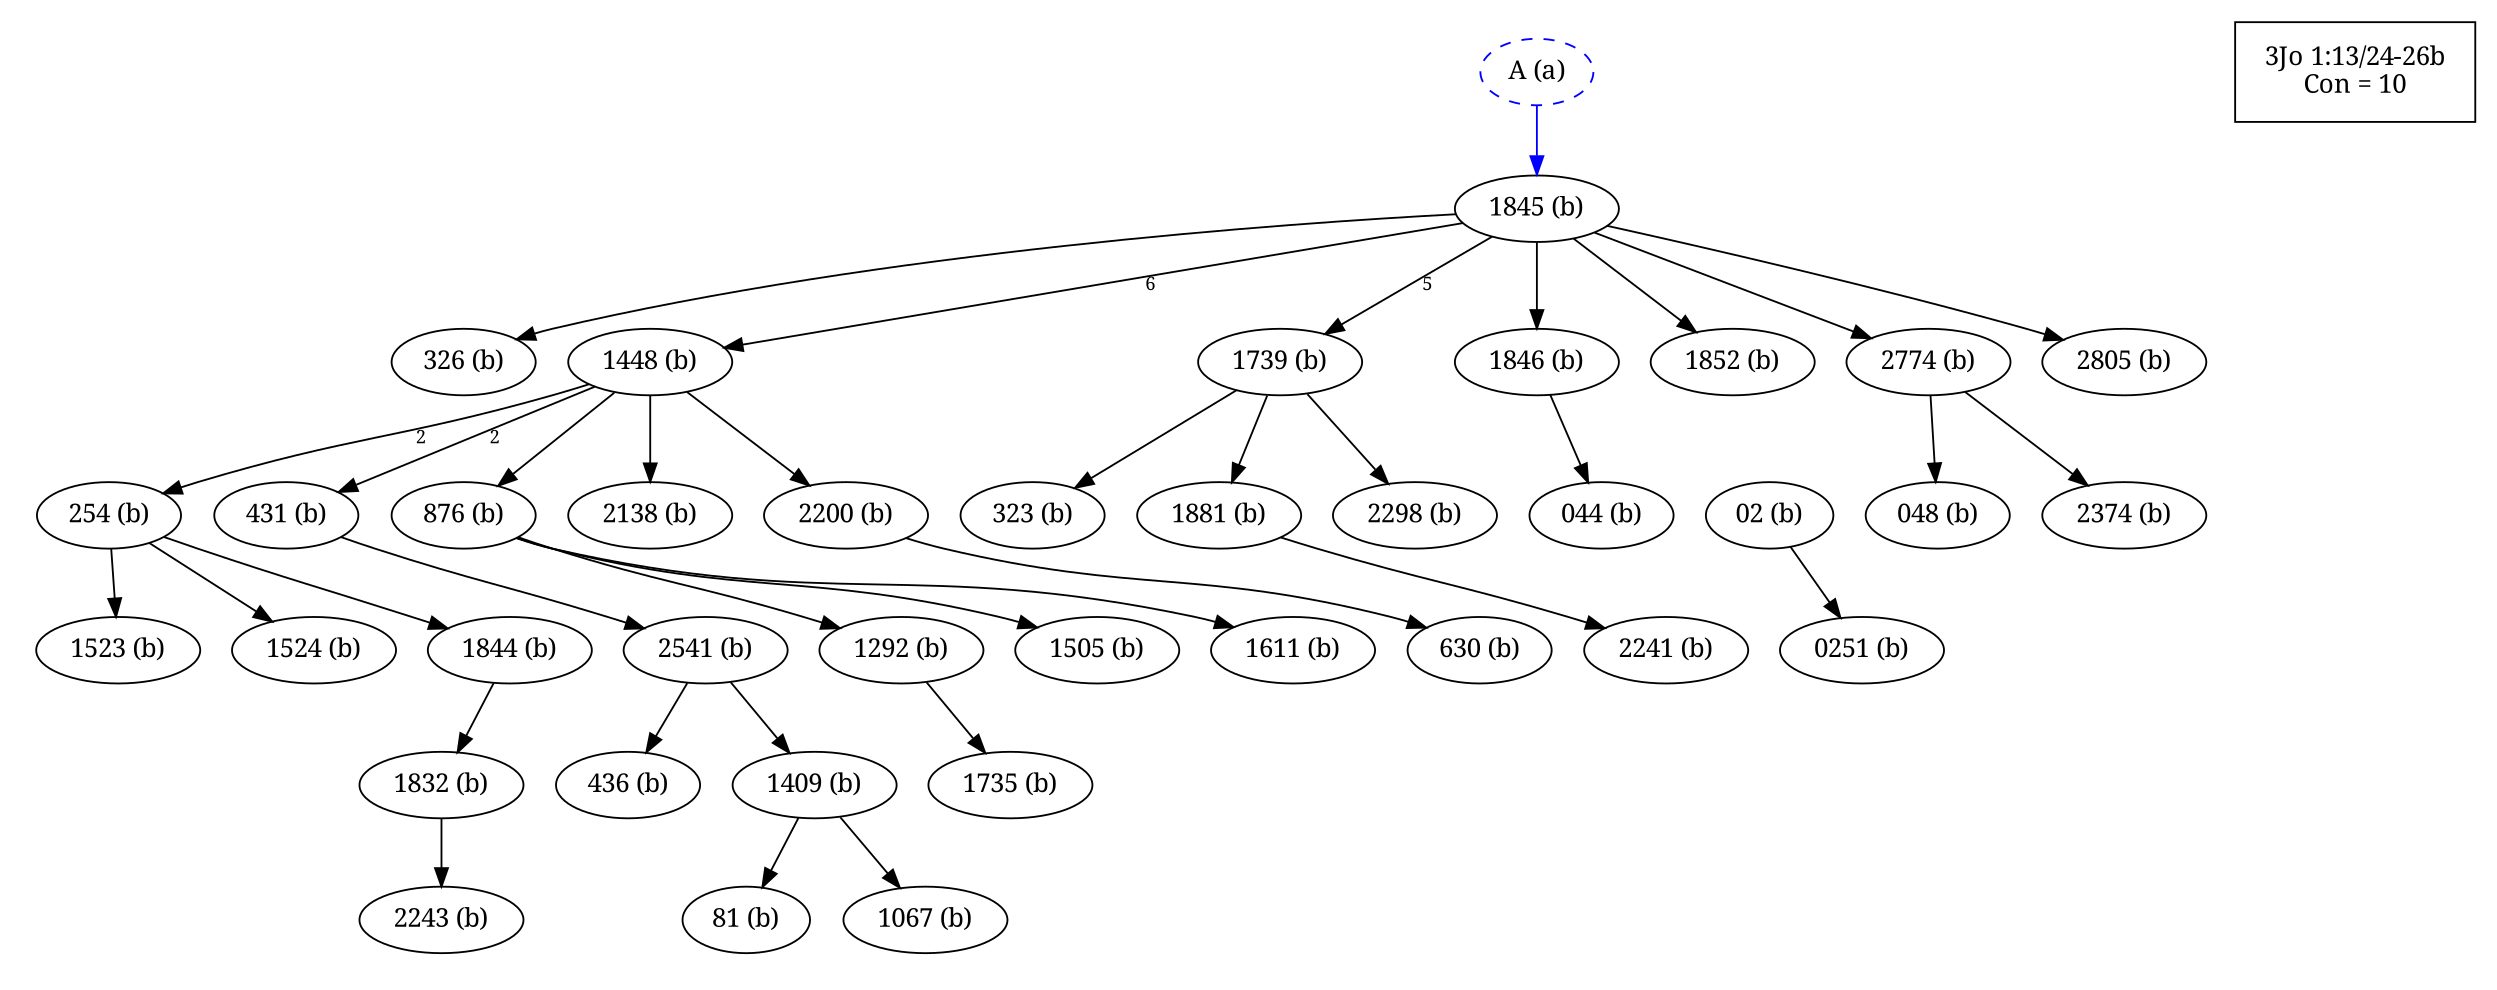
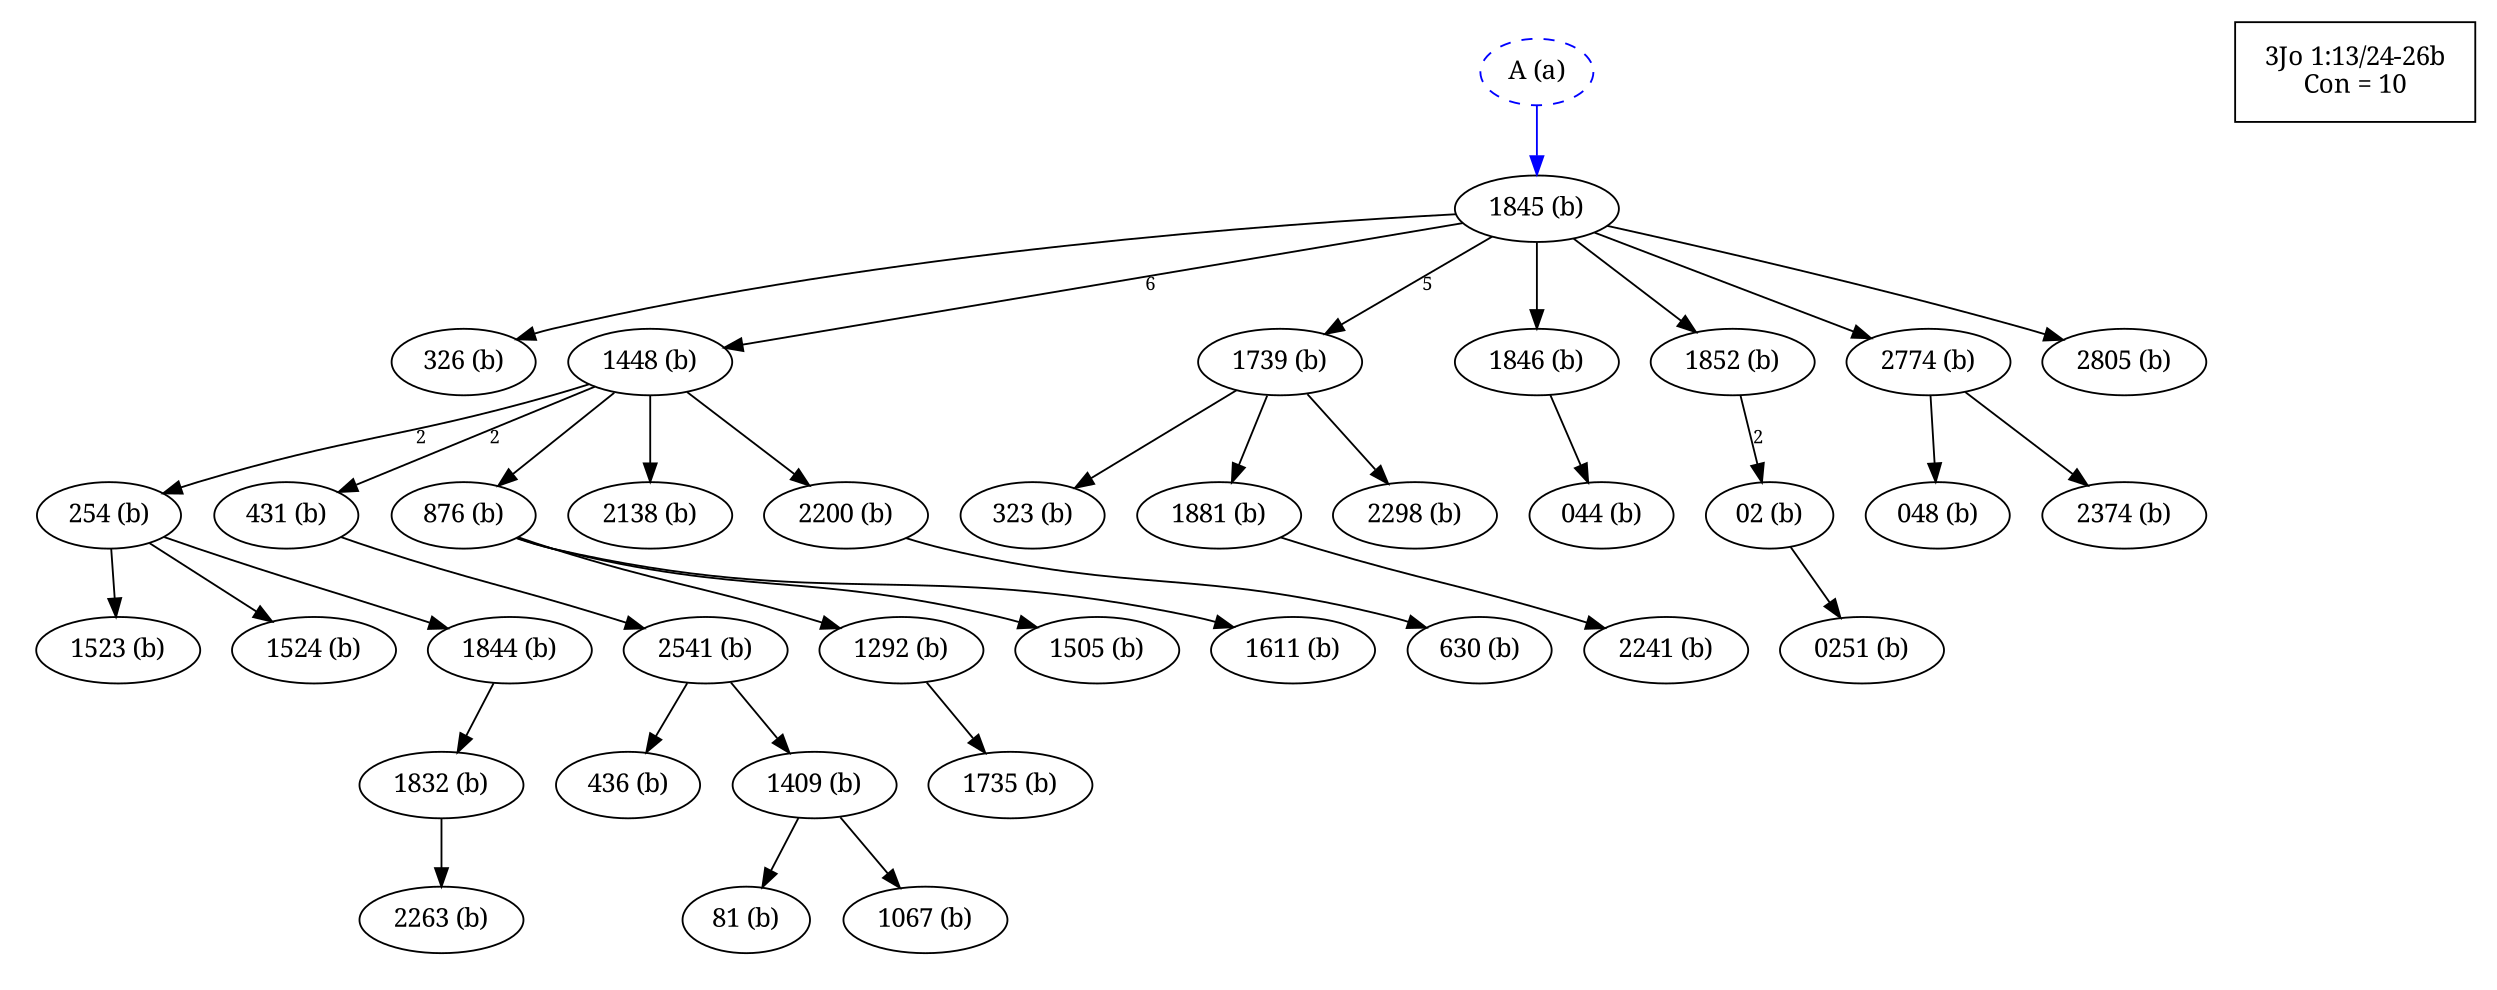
  digraph {
    fontname="Noto Serif"
    node [fontname="Noto Serif" shape=ellipse]
    edge [color=black fontname="Noto Serif"]
    n1 [label="02 (b)"]
    n2 [label="0251 (b)"]
    n3 [label="044 (b)"]
    n4 [label="048 (b)"]
    n5 [label="81 (b)"]
    n6 [label="254 (b)"]
    n7 [label="1523 (b)"]
    n8 [label="1524 (b)"]
    n9 [label="1844 (b)"]
    n10 [label="323 (b)"]
    n11 [label="326 (b)"]
    n12 [label="431 (b)"]
    n13 [label="2541 (b)"]
    n14 [label="436 (b)"]
    n15 [label="630 (b)"]
    n16 [label="876 (b)"]
    n17 [label="1292 (b)"]
    n18 [label="1505 (b)"]
    n19 [label="1611 (b)"]
    n20 [label="1832 (b)"]
    n21 [label="1067 (b)"]
    n22 [label="2241 (b)"]
    n23 [label="1409 (b)"]
    n24 [label="1735 (b)"]
    n25 [label="1448 (b)"]
    n26 [label="2138 (b)"]
    n27 [label="2200 (b)"]
    n28 [label="1739 (b)"]
    n29 [label="1881 (b)"]
    n30 [label="2298 (b)"]
-   n31 [label="2243 (b)"]
+   n31 [label="2263 (b)"]
    n32 [label="1845 (b)"]
    n33 [label="1846 (b)"]
    n34 [label="1852 (b)"]
    n35 [label="2774 (b)"]
    n36 [label="2805 (b)"]
    n37 [label="2374 (b)"]
    n38 [color=blue label="A (a)" style=dashed]
    n39 [label="3Jo 1:13/24-26b\nCon = 10" shape=plaintext]
    subgraph cluster_1 {
      style=invis
      n1
      n2
      n3
      n4
      n5
      n6
      n7
      n8
      n9
      n10
      n11
      n12
      n13
      n14
      n15
      n16
      n17
      n18
      n19
      n20
      n21
      n22
      n23
      n24
      n25
      n26
      n27
      n28
      n29
      n30
      n31
      n32
      n33
      n34
      n35
      n36
      n37
      n38
    }
    subgraph cluster_2 {
      n39
    }
    n1 -> n2
    n6 -> n7
    n6 -> n8
    n6 -> n9
    n9 -> n20
    n12 -> n13
    n13 -> n14
    n13 -> n23
    n16 -> n17
    n16 -> n18
    n16 -> n19
    n17 -> n24
    n20 -> n31
    n23 -> n5
    n23 -> n21
    n25 -> n6 [fontsize=10 label=2]
    n25 -> n12 [fontsize=10 label=2]
    n25 -> n16
    n25 -> n26
    n25 -> n27
    n27 -> n15
    n28 -> n10
    n28 -> n29
    n28 -> n30
    n29 -> n22
    n32 -> n11
    n32 -> n25 [fontsize=10 label=6]
    n32 -> n28 [fontsize=10 label=5]
    n32 -> n33
    n32 -> n34
    n32 -> n35
    n32 -> n36
    n33 -> n3
+   n34 -> n1 [fontsize=10 label=2]
    n35 -> n4
    n35 -> n37
    n38 -> n32 [color=blue]
  }
